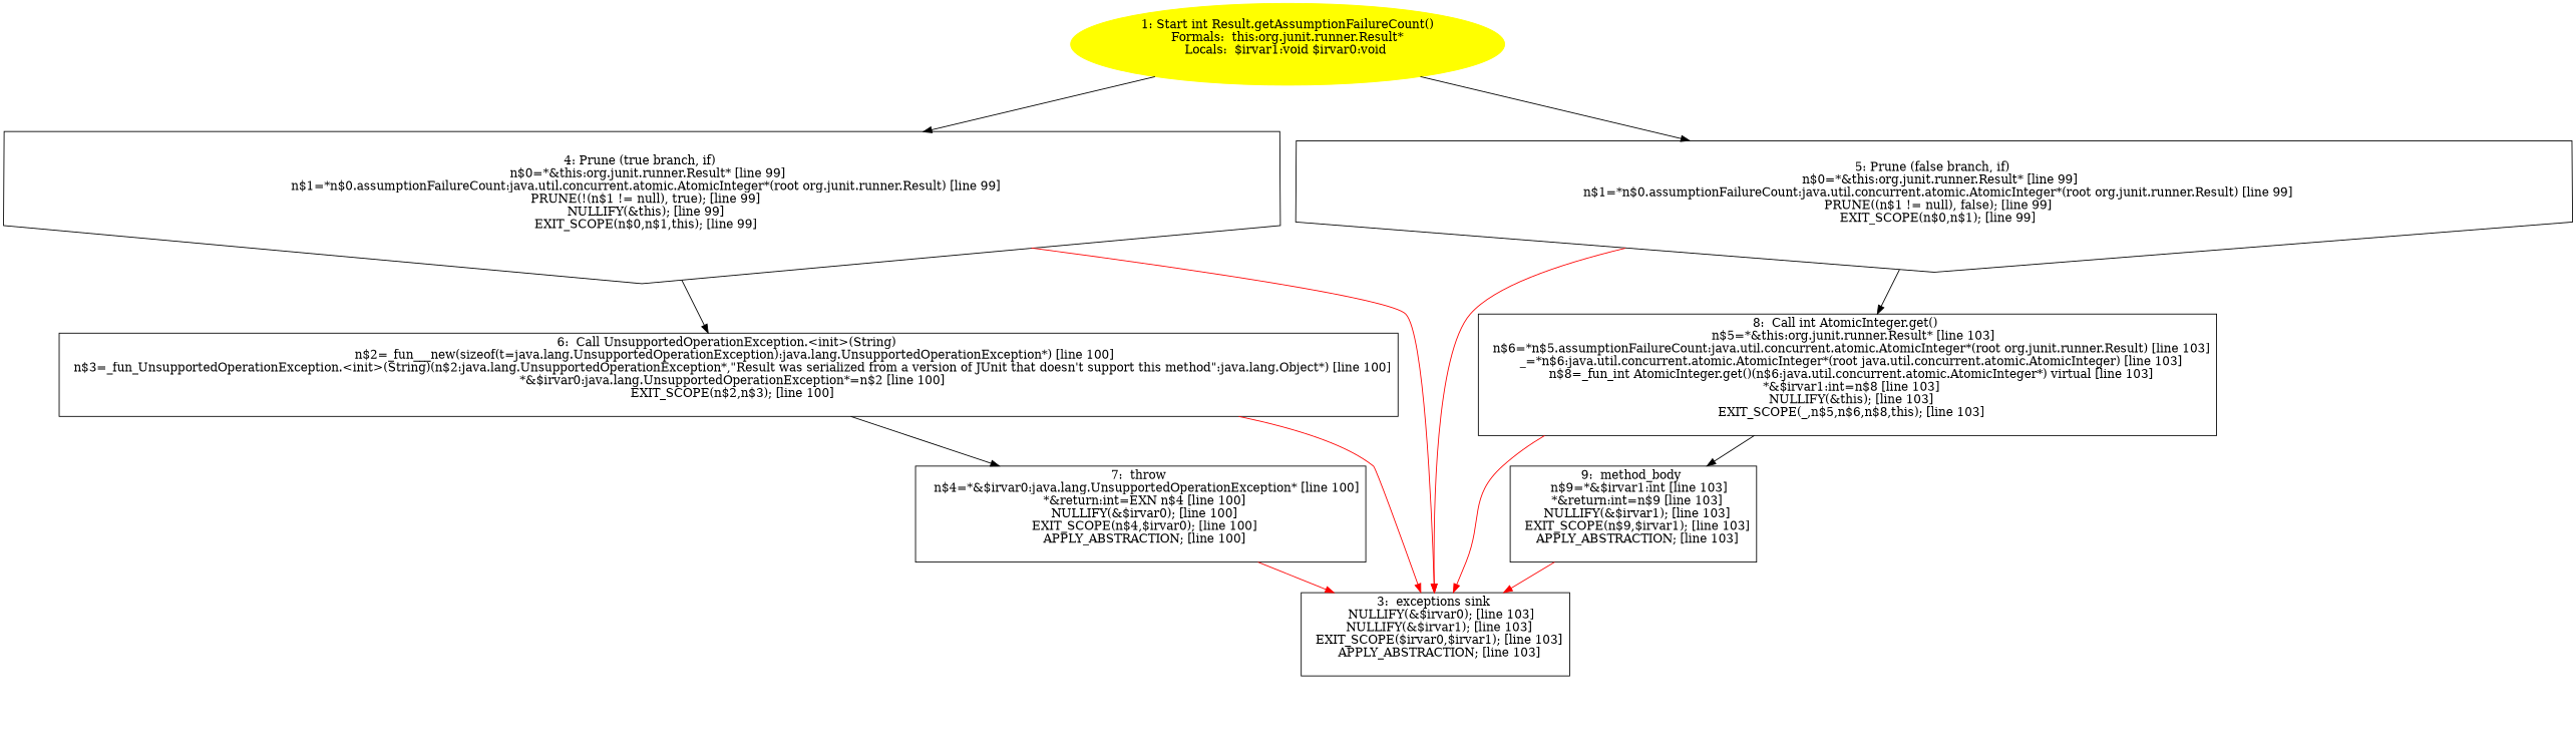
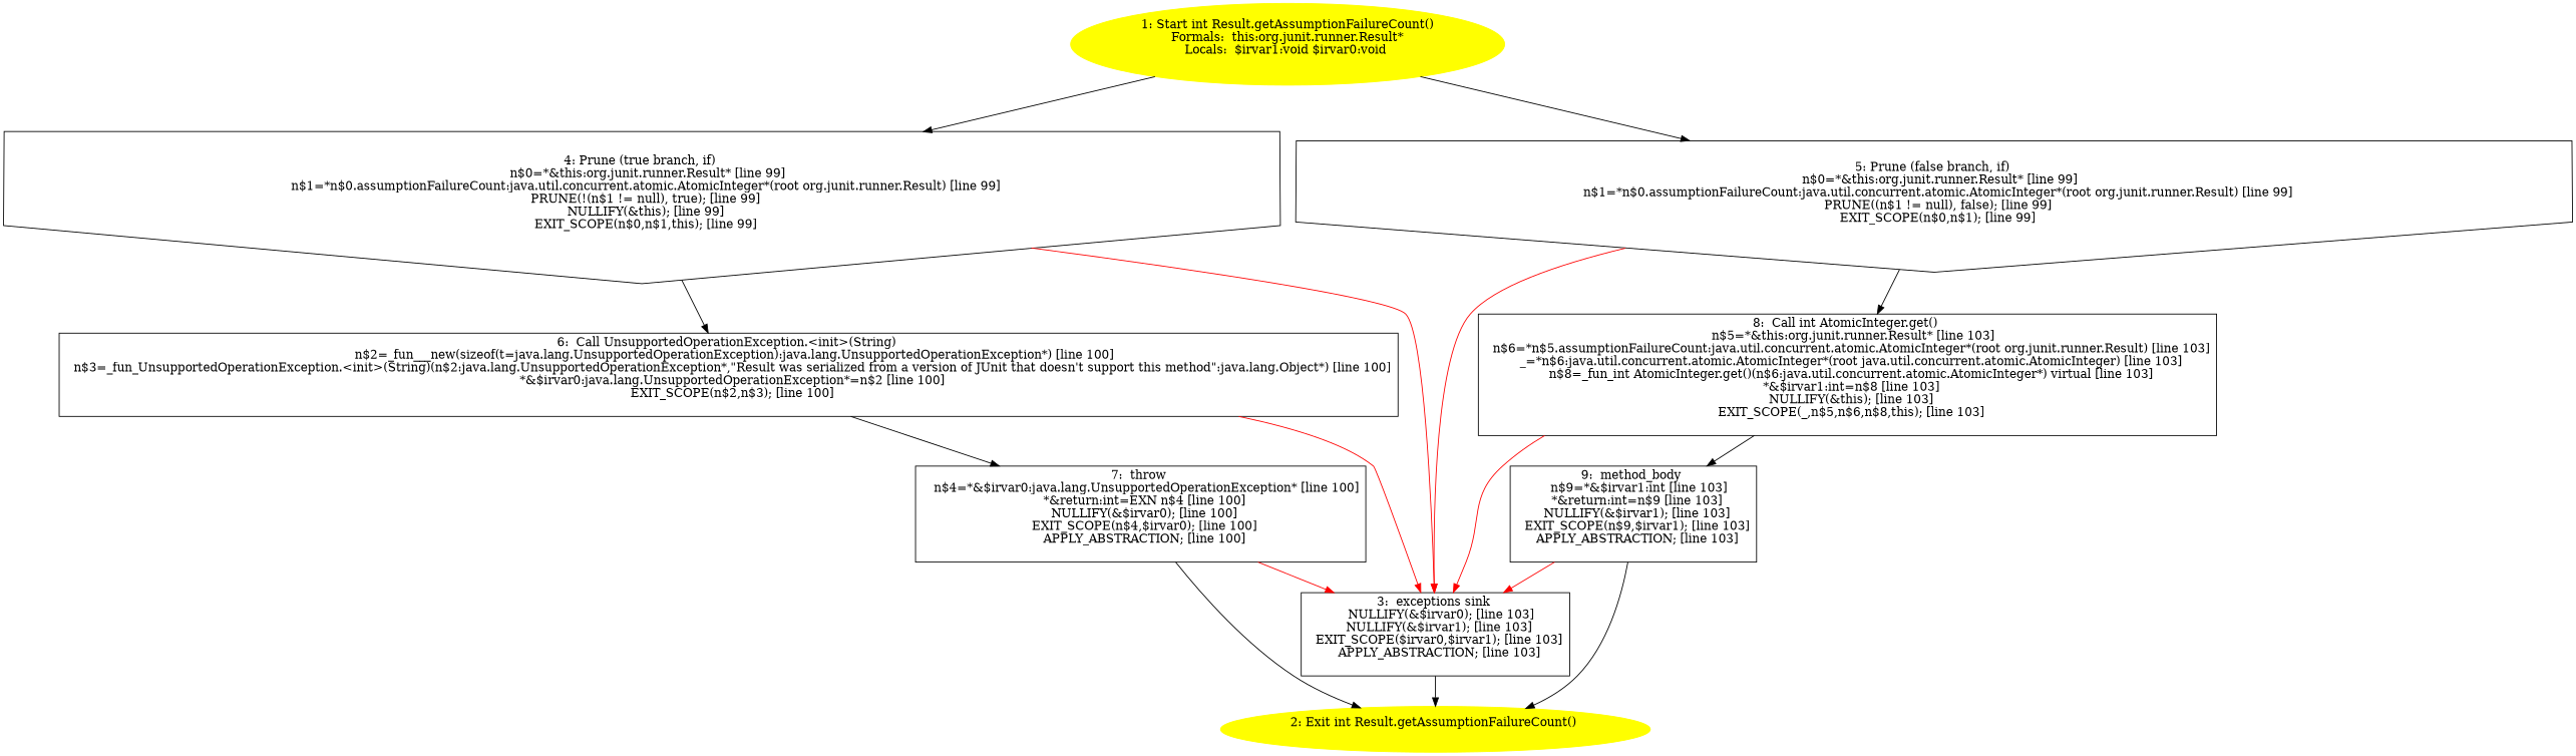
  digraph {
    node [shape=box]
    n1 [color=yellow label="1: Start int Result.getAssumptionFailureCount()\nFormals:  this:org.junit.runner.Result*\nLocals:  $irvar1:void $irvar0:void \n  " style=filled shape=""]
    n2 [label="4: Prune (true branch, if) \n   n$0=*&this:org.junit.runner.Result* [line 99]\n  n$1=*n$0.assumptionFailureCount:java.util.concurrent.atomic.AtomicInteger*(root org.junit.runner.Result) [line 99]\n  PRUNE(!(n$1 != null), true); [line 99]\n  NULLIFY(&this); [line 99]\n  EXIT_SCOPE(n$0,n$1,this); [line 99]\n " shape=invhouse]
    n3 [label="5: Prune (false branch, if) \n   n$0=*&this:org.junit.runner.Result* [line 99]\n  n$1=*n$0.assumptionFailureCount:java.util.concurrent.atomic.AtomicInteger*(root org.junit.runner.Result) [line 99]\n  PRUNE((n$1 != null), false); [line 99]\n  EXIT_SCOPE(n$0,n$1); [line 99]\n " shape=invhouse]
    n4 [label="3:  exceptions sink \n   NULLIFY(&$irvar0); [line 103]\n  NULLIFY(&$irvar1); [line 103]\n  EXIT_SCOPE($irvar0,$irvar1); [line 103]\n  APPLY_ABSTRACTION; [line 103]\n "]
    n5 [label="6:  Call UnsupportedOperationException.<init>(String) \n   n$2=_fun___new(sizeof(t=java.lang.UnsupportedOperationException):java.lang.UnsupportedOperationException*) [line 100]\n  n$3=_fun_UnsupportedOperationException.<init>(String)(n$2:java.lang.UnsupportedOperationException*,\"Result was serialized from a version of JUnit that doesn't support this method\":java.lang.Object*) [line 100]\n  *&$irvar0:java.lang.UnsupportedOperationException*=n$2 [line 100]\n  EXIT_SCOPE(n$2,n$3); [line 100]\n "]
    n6 [label="8:  Call int AtomicInteger.get() \n   n$5=*&this:org.junit.runner.Result* [line 103]\n  n$6=*n$5.assumptionFailureCount:java.util.concurrent.atomic.AtomicInteger*(root org.junit.runner.Result) [line 103]\n  _=*n$6:java.util.concurrent.atomic.AtomicInteger*(root java.util.concurrent.atomic.AtomicInteger) [line 103]\n  n$8=_fun_int AtomicInteger.get()(n$6:java.util.concurrent.atomic.AtomicInteger*) virtual [line 103]\n  *&$irvar1:int=n$8 [line 103]\n  NULLIFY(&this); [line 103]\n  EXIT_SCOPE(_,n$5,n$6,n$8,this); [line 103]\n "]
+   n7 [color=yellow label="2: Exit int Result.getAssumptionFailureCount() \n  " style=filled shape=""]
    n8 [label="7:  throw \n   n$4=*&$irvar0:java.lang.UnsupportedOperationException* [line 100]\n  *&return:int=EXN n$4 [line 100]\n  NULLIFY(&$irvar0); [line 100]\n  EXIT_SCOPE(n$4,$irvar0); [line 100]\n  APPLY_ABSTRACTION; [line 100]\n "]
    n9 [label="9:  method_body \n   n$9=*&$irvar1:int [line 103]\n  *&return:int=n$9 [line 103]\n  NULLIFY(&$irvar1); [line 103]\n  EXIT_SCOPE(n$9,$irvar1); [line 103]\n  APPLY_ABSTRACTION; [line 103]\n "]
    n1 -> n2
    n1 -> n3
    n2 -> n4 [color=red]
    n2 -> n5
    n3 -> n4 [color=red]
    n3 -> n6
+   n4 -> n7
    n5 -> n4 [color=red]
    n5 -> n8
    n6 -> n4 [color=red]
    n6 -> n9
    n8 -> n4 [color=red]
+   n8 -> n7
    n9 -> n4 [color=red]
+   n9 -> n7
  }
